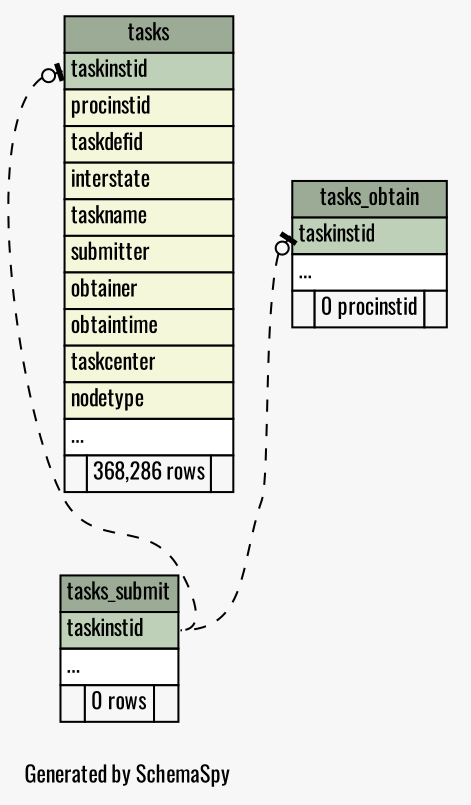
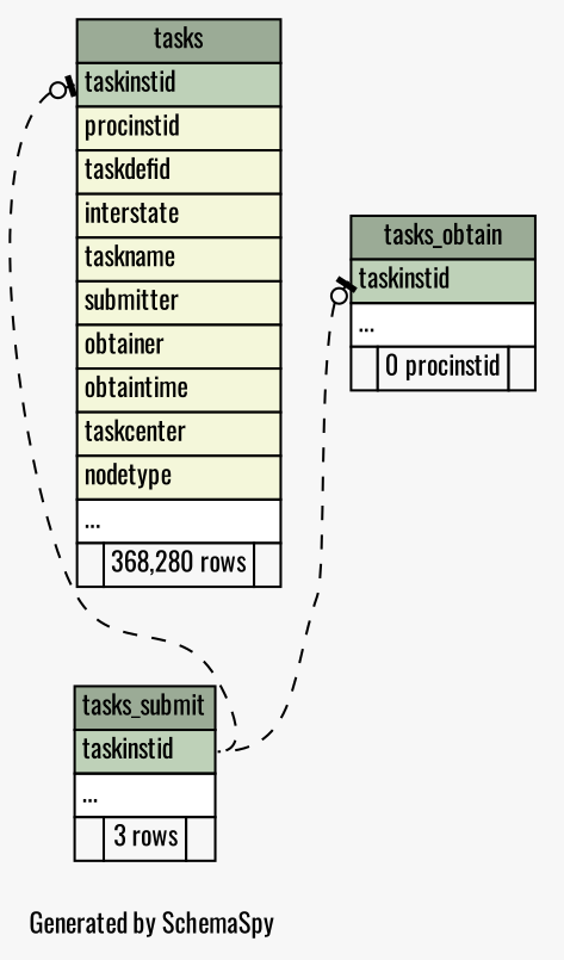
  digraph {
    bgcolor="#f7f7f7"
    fontname=Oswald
    fontsize=11
    label="\nGenerated by SchemaSpy"
    labeljust=l
    nodesep=0.18
    rankdir=TB
    ranksep=0.46
    node [fontname=Oswald fontsize=11 shape=plaintext]
    edge [arrowhead=none arrowsize=0.8 arrowtail=teeodot dir=back fontname=Oswald headport="taskinstid:e" style=dashed tailport="taskinstid:w"]
-   n1 [label=<     <TABLE BORDER="0" CELLBORDER="1" CELLSPACING="0" BGCOLOR="#ffffff">       <TR><TD COLSPAN="3" BGCOLOR="#9bab96" ALIGN="CENTER">tasks</TD></TR>       <TR><TD PORT="taskinstid" COLSPAN="3" BGCOLOR="#bed1b8" ALIGN="LEFT">taskinstid</TD></TR>       <TR><TD PORT="procinstid" COLSPAN="3" BGCOLOR="#f4f7da" ALIGN="LEFT">procinstid</TD></TR>       <TR><TD PORT="taskdefid" COLSPAN="3" BGCOLOR="#f4f7da" ALIGN="LEFT">taskdefid</TD></TR>       <TR><TD PORT="interstate" COLSPAN="3" BGCOLOR="#f4f7da" ALIGN="LEFT">interstate</TD></TR>       <TR><TD PORT="taskname" COLSPAN="3" BGCOLOR="#f4f7da" ALIGN="LEFT">taskname</TD></TR>       <TR><TD PORT="submitter" COLSPAN="3" BGCOLOR="#f4f7da" ALIGN="LEFT">submitter</TD></TR>       <TR><TD PORT="obtainer" COLSPAN="3" BGCOLOR="#f4f7da" ALIGN="LEFT">obtainer</TD></TR>       <TR><TD PORT="obtaintime" COLSPAN="3" BGCOLOR="#f4f7da" ALIGN="LEFT">obtaintime</TD></TR>       <TR><TD PORT="taskcenter" COLSPAN="3" BGCOLOR="#f4f7da" ALIGN="LEFT">taskcenter</TD></TR>       <TR><TD PORT="nodetype" COLSPAN="3" BGCOLOR="#f4f7da" ALIGN="LEFT">nodetype</TD></TR>       <TR><TD PORT="elipses" COLSPAN="3" ALIGN="LEFT">...</TD></TR>       <TR><TD ALIGN="LEFT" BGCOLOR="#f7f7f7">  </TD><TD ALIGN="RIGHT" BGCOLOR="#f7f7f7">368,286 rows</TD><TD ALIGN="RIGHT" BGCOLOR="#f7f7f7">  </TD></TR>     </TABLE>>]
-   n2 [label=<     <TABLE BORDER="0" CELLBORDER="1" CELLSPACING="0" BGCOLOR="#ffffff">       <TR><TD COLSPAN="3" BGCOLOR="#9bab96" ALIGN="CENTER">tasks_submit</TD></TR>       <TR><TD PORT="taskinstid" COLSPAN="3" BGCOLOR="#bed1b8" ALIGN="LEFT">taskinstid</TD></TR>       <TR><TD PORT="elipses" COLSPAN="3" ALIGN="LEFT">...</TD></TR>       <TR><TD ALIGN="LEFT" BGCOLOR="#f7f7f7">  </TD><TD ALIGN="RIGHT" BGCOLOR="#f7f7f7">0 rows</TD><TD ALIGN="RIGHT" BGCOLOR="#f7f7f7">  </TD></TR>     </TABLE>>]
+   n1 [label=<     <TABLE BORDER="0" CELLBORDER="1" CELLSPACING="0" BGCOLOR="#ffffff">       <TR><TD COLSPAN="3" BGCOLOR="#9bab96" ALIGN="CENTER">tasks</TD></TR>       <TR><TD PORT="taskinstid" COLSPAN="3" BGCOLOR="#bed1b8" ALIGN="LEFT">taskinstid</TD></TR>       <TR><TD PORT="procinstid" COLSPAN="3" BGCOLOR="#f4f7da" ALIGN="LEFT">procinstid</TD></TR>       <TR><TD PORT="taskdefid" COLSPAN="3" BGCOLOR="#f4f7da" ALIGN="LEFT">taskdefid</TD></TR>       <TR><TD PORT="interstate" COLSPAN="3" BGCOLOR="#f4f7da" ALIGN="LEFT">interstate</TD></TR>       <TR><TD PORT="taskname" COLSPAN="3" BGCOLOR="#f4f7da" ALIGN="LEFT">taskname</TD></TR>       <TR><TD PORT="submitter" COLSPAN="3" BGCOLOR="#f4f7da" ALIGN="LEFT">submitter</TD></TR>       <TR><TD PORT="obtainer" COLSPAN="3" BGCOLOR="#f4f7da" ALIGN="LEFT">obtainer</TD></TR>       <TR><TD PORT="obtaintime" COLSPAN="3" BGCOLOR="#f4f7da" ALIGN="LEFT">obtaintime</TD></TR>       <TR><TD PORT="taskcenter" COLSPAN="3" BGCOLOR="#f4f7da" ALIGN="LEFT">taskcenter</TD></TR>       <TR><TD PORT="nodetype" COLSPAN="3" BGCOLOR="#f4f7da" ALIGN="LEFT">nodetype</TD></TR>       <TR><TD PORT="elipses" COLSPAN="3" ALIGN="LEFT">...</TD></TR>       <TR><TD ALIGN="LEFT" BGCOLOR="#f7f7f7">  </TD><TD ALIGN="RIGHT" BGCOLOR="#f7f7f7">368,280 rows</TD><TD ALIGN="RIGHT" BGCOLOR="#f7f7f7">  </TD></TR>     </TABLE>>]
+   n2 [label=<     <TABLE BORDER="0" CELLBORDER="1" CELLSPACING="0" BGCOLOR="#ffffff">       <TR><TD COLSPAN="3" BGCOLOR="#9bab96" ALIGN="CENTER">tasks_submit</TD></TR>       <TR><TD PORT="taskinstid" COLSPAN="3" BGCOLOR="#bed1b8" ALIGN="LEFT">taskinstid</TD></TR>       <TR><TD PORT="elipses" COLSPAN="3" ALIGN="LEFT">...</TD></TR>       <TR><TD ALIGN="LEFT" BGCOLOR="#f7f7f7">  </TD><TD ALIGN="RIGHT" BGCOLOR="#f7f7f7">3 rows</TD><TD ALIGN="RIGHT" BGCOLOR="#f7f7f7">  </TD></TR>     </TABLE>>]
    n3 [label=<     <TABLE BORDER="0" CELLBORDER="1" CELLSPACING="0" BGCOLOR="#ffffff">       <TR><TD COLSPAN="3" BGCOLOR="#9bab96" ALIGN="CENTER">tasks_obtain</TD></TR>       <TR><TD PORT="taskinstid" COLSPAN="3" BGCOLOR="#bed1b8" ALIGN="LEFT">taskinstid</TD></TR>       <TR><TD PORT="elipses" COLSPAN="3" ALIGN="LEFT">...</TD></TR>       <TR><TD ALIGN="LEFT" BGCOLOR="#f7f7f7">  </TD><TD ALIGN="RIGHT" BGCOLOR="#f7f7f7">0 procinstid</TD><TD ALIGN="RIGHT" BGCOLOR="#f7f7f7">  </TD></TR>     </TABLE>>]
    n1 -> n2
    n3 -> n2
  }
